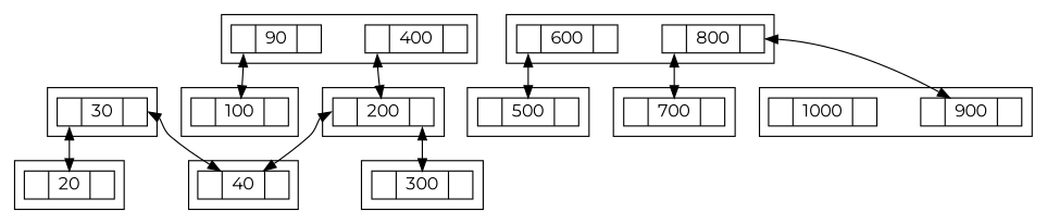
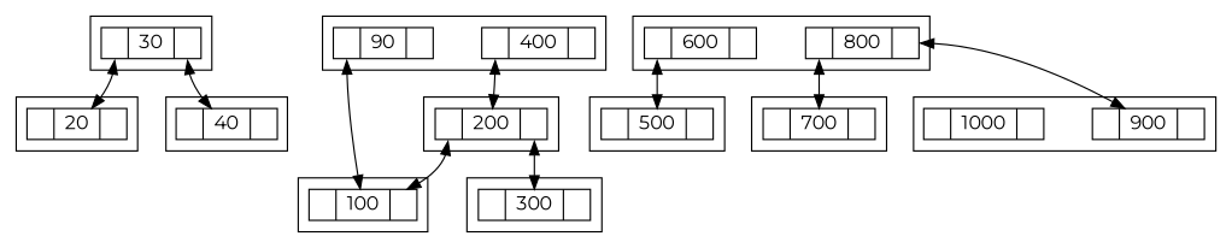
  digraph {
    compound=true
    fontname=Montserrat
    nodesep=0.5
    node [fontname=Montserrat shape=record]
    edge [dir=both fontname=Montserrat tailport=f0]
    n1 [height=.1 label="<f0> |<f1>30|<f2>"]
    n2 [height=.1 label="<f0> |<f1>90|<f2>"]
    n3 [height=.1 label="<f0> |<f1>400|<f2>"]
    n4 [height=.1 label="<f0> |<f1>20|<f2>"]
    n5 [height=.1 label="<f0> |<f1>40|<f2>"]
    n6 [height=.1 label="<f0> |<f1>200|<f2>"]
    n7 [height=.1 label="<f0> |<f1>100|<f2>"]
    n8 [height=.1 label="<f0> |<f1>300|<f2>"]
    n9 [height=.1 label="<f0> |<f1>600|<f2>"]
    n10 [height=.1 label="<f0> |<f1>800|<f2>"]
    n11 [height=.1 label="<f0> |<f1>500|<f2>"]
    n12 [height=.1 label="<f0> |<f1>700|<f2>"]
    n13 [height=.1 label="<f0> |<f1>900|<f2>"]
    n14 [height=.1 label="<f0> |<f1>1000|<f2>"]
    subgraph cluster_1 {
      rankdir=LR
      n1
    }
    subgraph cluster_2 {
      rankdir=LR
      n2
      n3
    }
    subgraph cluster_3 {
      rankdir=LR
      n4
    }
    subgraph cluster_4 {
      rankdir=LR
      n5
    }
    subgraph cluster_5 {
      rankdir=LR
      n6
    }
    subgraph cluster_6 {
      rankdir=LR
      n7
    }
    subgraph cluster_7 {
      rankdir=LR
      n8
    }
    subgraph cluster_8 {
      rankdir=LR
      n9
      n10
    }
    subgraph cluster_9 {
      rankdir=LR
      n11
    }
    subgraph cluster_10 {
      rankdir=LR
      n12
    }
    subgraph cluster_11 {
      rankdir=LR
      n13
      n14
    }
    n1 -> n4
    n1 -> n5 [tailport=f2]
    n2 -> n7
    n3 -> n6
-   n6 -> n5
+   n6 -> n7
    n6 -> n8 [tailport=f2]
    n9 -> n11
    n10 -> n12
    n10 -> n13 [tailport=f2]
  }
